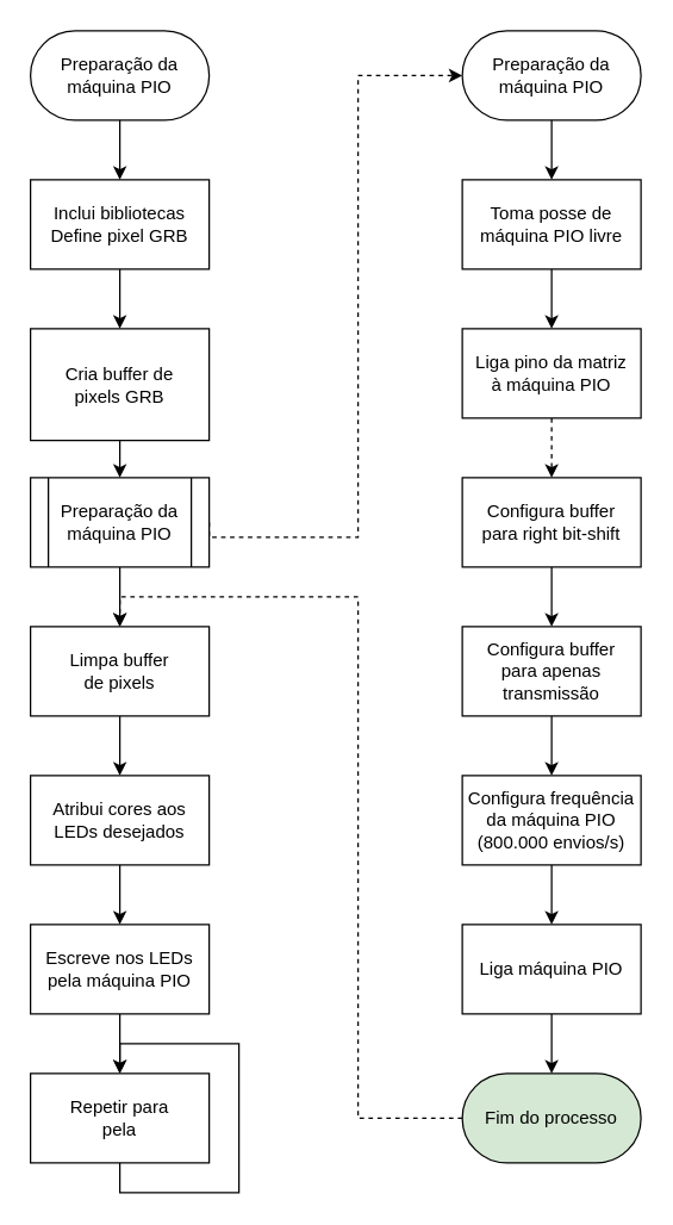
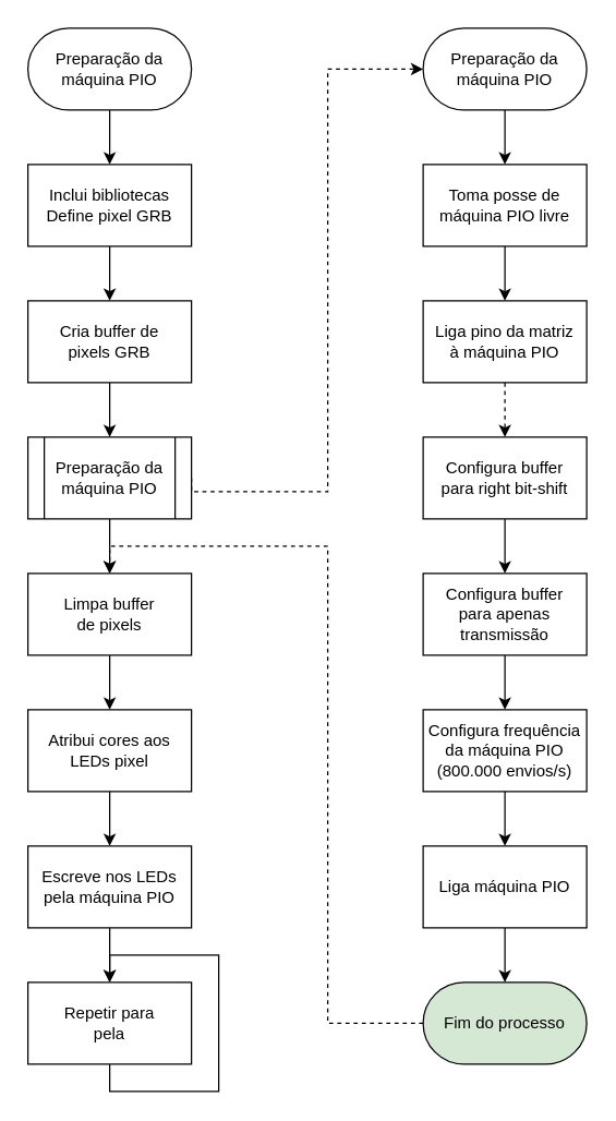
  <mxCell id="0" />
  <mxCell id="1" parent="0" />
  <mxCell id="2" style="edgeStyle=orthogonalEdgeStyle;rounded=0;orthogonalLoop=1;jettySize=auto;html=1;entryX=0.5;entryY=0;entryDx=0;entryDy=0;exitX=0.5;exitY=1;exitDx=0;exitDy=0;" edge="1" parent="1" source="34"><mxGeometry relative="1" as="geometry"><mxPoint x="80" y="80" as="sourcePoint" /><mxPoint x="80" y="120" as="targetPoint" /></mxGeometry></mxCell>
  <mxCell id="3" style="edgeStyle=orthogonalEdgeStyle;rounded=0;orthogonalLoop=1;jettySize=auto;html=1;entryX=0.5;entryY=0;entryDx=0;entryDy=0;exitX=0.5;exitY=1;exitDx=0;exitDy=0;" edge="1" parent="1" source="6" target="5"><mxGeometry relative="1" as="geometry"><mxPoint x="80" y="180" as="sourcePoint" /></mxGeometry></mxCell>
  <mxCell id="4" style="edgeStyle=orthogonalEdgeStyle;rounded=0;orthogonalLoop=1;jettySize=auto;html=1;entryX=0.5;entryY=0;entryDx=0;entryDy=0;" edge="1" parent="1" source="5"><mxGeometry relative="1" as="geometry"><mxPoint x="80" y="320" as="targetPoint" /></mxGeometry></mxCell>
- <mxCell id="5" value="&lt;div&gt;Cria buffer de&lt;/div&gt;&lt;div&gt;pixels GRB&lt;br&gt;&lt;/div&gt;" style="shape=rectangle;perimeter=parallelogramPerimeter;whiteSpace=wrap;html=1;fixedSize=1;" vertex="1" parent="1"><mxGeometry x="20" y="220" width="120" height="75" as="geometry" /></mxCell>
+ <mxCell id="5" value="&lt;div&gt;Cria buffer de&lt;/div&gt;&lt;div&gt;pixels GRB&lt;br&gt;&lt;/div&gt;" style="shape=rectangle;perimeter=parallelogramPerimeter;whiteSpace=wrap;html=1;fixedSize=1;" vertex="1" parent="1"><mxGeometry x="20" y="220" width="120" height="60" as="geometry" /></mxCell>
  <mxCell id="6" value="&lt;div&gt;Inclui bibliotecas&lt;/div&gt;&lt;div&gt;Define pixel GRB&lt;br&gt;&lt;/div&gt;" style="rounded=0;whiteSpace=wrap;html=1;" vertex="1" parent="1"><mxGeometry x="20" y="120" width="120" height="60" as="geometry" /></mxCell>
  <mxCell id="7" style="edgeStyle=orthogonalEdgeStyle;rounded=0;orthogonalLoop=1;jettySize=auto;html=1;entryX=0;entryY=0.5;entryDx=0;entryDy=0;dashed=1;exitX=1;exitY=0.5;exitDx=0;exitDy=0;" edge="1" parent="1" source="9" target="11"><mxGeometry relative="1" as="geometry"><Array as="points"><mxPoint x="240" y="360" /><mxPoint x="240" y="50" /></Array></mxGeometry></mxCell>
  <mxCell id="8" style="edgeStyle=orthogonalEdgeStyle;rounded=0;orthogonalLoop=1;jettySize=auto;html=1;" edge="1" parent="1" source="9"><mxGeometry relative="1" as="geometry"><mxPoint x="80" y="420" as="targetPoint" /></mxGeometry></mxCell>
  <mxCell id="9" value="&lt;div&gt;Preparação da&lt;/div&gt;&lt;div&gt;máquina PIO&lt;br&gt;&lt;/div&gt;" style="shape=process;whiteSpace=wrap;html=1;backgroundOutline=1;" vertex="1" parent="1"><mxGeometry x="20" y="320" width="120" height="60" as="geometry" /></mxCell>
  <mxCell id="10" style="edgeStyle=orthogonalEdgeStyle;rounded=0;orthogonalLoop=1;jettySize=auto;html=1;entryX=0.5;entryY=0;entryDx=0;entryDy=0;" edge="1" parent="1" source="11" target="13"><mxGeometry relative="1" as="geometry" /></mxCell>
  <mxCell id="11" value="&lt;div&gt;Preparação da&lt;/div&gt;&lt;div&gt;máquina PIO&lt;br&gt;&lt;/div&gt;" style="rounded=1;whiteSpace=wrap;html=1;arcSize=50;" vertex="1" parent="1"><mxGeometry x="310" y="20" width="120" height="60" as="geometry" /></mxCell>
  <mxCell id="12" style="edgeStyle=orthogonalEdgeStyle;rounded=0;orthogonalLoop=1;jettySize=auto;html=1;entryX=0.5;entryY=0;entryDx=0;entryDy=0;" edge="1" parent="1" source="13" target="15"><mxGeometry relative="1" as="geometry" /></mxCell>
  <mxCell id="13" value="&lt;div&gt;Toma posse de&lt;/div&gt;&lt;div&gt;máquina PIO livre&lt;br&gt;&lt;/div&gt;" style="rounded=0;whiteSpace=wrap;html=1;" vertex="1" parent="1"><mxGeometry x="310" y="120" width="120" height="60" as="geometry" /></mxCell>
  <mxCell id="14" style="edgeStyle=orthogonalEdgeStyle;rounded=0;orthogonalLoop=1;jettySize=auto;html=1;entryX=0.5;entryY=0;entryDx=0;entryDy=0;dashed=1;" edge="1" parent="1" source="15" target="17"><mxGeometry relative="1" as="geometry" /></mxCell>
  <mxCell id="15" value="&lt;div&gt;Liga pino da matriz&lt;/div&gt;&lt;div&gt;à máquina PIO&lt;br&gt;&lt;/div&gt;" style="rounded=0;whiteSpace=wrap;html=1;" vertex="1" parent="1"><mxGeometry x="310" y="220" width="120" height="60" as="geometry" /></mxCell>
  <mxCell id="16" style="edgeStyle=orthogonalEdgeStyle;rounded=0;orthogonalLoop=1;jettySize=auto;html=1;entryX=0.5;entryY=0;entryDx=0;entryDy=0;" edge="1" parent="1" source="17" target="19"><mxGeometry relative="1" as="geometry" /></mxCell>
  <mxCell id="17" value="&lt;div&gt;Configura buffer&lt;br&gt;&lt;/div&gt;&lt;div&gt;para right bit-shift&lt;br&gt; &lt;/div&gt;" style="rounded=0;whiteSpace=wrap;html=1;" vertex="1" parent="1"><mxGeometry x="310" y="320" width="120" height="60" as="geometry" /></mxCell>
  <mxCell id="18" style="edgeStyle=orthogonalEdgeStyle;rounded=0;orthogonalLoop=1;jettySize=auto;html=1;entryX=0.5;entryY=0;entryDx=0;entryDy=0;" edge="1" parent="1" source="19" target="21"><mxGeometry relative="1" as="geometry" /></mxCell>
  <mxCell id="19" value="&lt;div&gt;Configura buffer&lt;br&gt;&lt;/div&gt;&lt;div&gt;para apenas&lt;/div&gt;&lt;div&gt;transmissão&lt;br&gt;&lt;/div&gt;" style="rounded=0;whiteSpace=wrap;html=1;" vertex="1" parent="1"><mxGeometry x="310" y="420" width="120" height="60" as="geometry" /></mxCell>
  <mxCell id="20" style="edgeStyle=orthogonalEdgeStyle;rounded=0;orthogonalLoop=1;jettySize=auto;html=1;entryX=0.5;entryY=0;entryDx=0;entryDy=0;" edge="1" parent="1" source="21" target="23"><mxGeometry relative="1" as="geometry" /></mxCell>
  <mxCell id="21" value="&lt;div&gt;Configura frequência&lt;/div&gt;&lt;div&gt;da máquina PIO&lt;/div&gt;&lt;div&gt;(800.000 envios/s)&lt;br&gt;&lt;/div&gt;" style="rounded=0;whiteSpace=wrap;html=1;" vertex="1" parent="1"><mxGeometry x="310" y="520" width="120" height="60" as="geometry" /></mxCell>
  <mxCell id="22" style="edgeStyle=orthogonalEdgeStyle;rounded=0;orthogonalLoop=1;jettySize=auto;html=1;entryX=0.5;entryY=0;entryDx=0;entryDy=0;" edge="1" parent="1" source="23" target="25"><mxGeometry relative="1" as="geometry" /></mxCell>
  <mxCell id="23" value="&lt;div&gt;Liga máquina PIO&lt;br&gt;&lt;/div&gt;" style="rounded=0;whiteSpace=wrap;html=1;" vertex="1" parent="1"><mxGeometry x="310" y="620" width="120" height="60" as="geometry" /></mxCell>
  <mxCell id="24" style="edgeStyle=orthogonalEdgeStyle;rounded=0;orthogonalLoop=1;jettySize=auto;html=1;dashed=1;" edge="1" parent="1" source="25"><mxGeometry relative="1" as="geometry"><mxPoint x="80" y="420" as="targetPoint" /><Array as="points"><mxPoint x="240" y="750" /><mxPoint x="240" y="400" /><mxPoint x="80" y="400" /></Array></mxGeometry></mxCell>
  <mxCell id="25" value="Fim do processo" style="rounded=1;whiteSpace=wrap;html=1;arcSize=50;fillColor=#d5e8d4;" vertex="1" parent="1"><mxGeometry x="310" y="720" width="120" height="60" as="geometry" /></mxCell>
  <mxCell id="26" style="edgeStyle=orthogonalEdgeStyle;rounded=0;orthogonalLoop=1;jettySize=auto;html=1;entryX=0.5;entryY=0;entryDx=0;entryDy=0;" edge="1" parent="1" source="27" target="29"><mxGeometry relative="1" as="geometry" /></mxCell>
  <mxCell id="27" value="&lt;div&gt;Limpa buffer&lt;/div&gt;&lt;div&gt;de pixels&lt;/div&gt;" style="rounded=0;whiteSpace=wrap;html=1;" vertex="1" parent="1"><mxGeometry x="20" y="420" width="120" height="60" as="geometry" /></mxCell>
  <mxCell id="28" style="edgeStyle=orthogonalEdgeStyle;rounded=0;orthogonalLoop=1;jettySize=auto;html=1;entryX=0.5;entryY=0;entryDx=0;entryDy=0;" edge="1" parent="1" source="29" target="31"><mxGeometry relative="1" as="geometry" /></mxCell>
- <mxCell id="29" value="&lt;div&gt;Atribui cores aos&lt;/div&gt;&lt;div&gt;LEDs desejados&lt;br&gt;&lt;/div&gt;" style="rounded=0;whiteSpace=wrap;html=1;" vertex="1" parent="1"><mxGeometry x="20" y="520" width="120" height="60" as="geometry" /></mxCell>
+ <mxCell id="29" value="&lt;div&gt;Atribui cores aos&lt;/div&gt;&lt;div&gt;LEDs pixel&lt;br&gt;&lt;/div&gt;" style="rounded=0;whiteSpace=wrap;html=1;" vertex="1" parent="1"><mxGeometry x="20" y="520" width="120" height="60" as="geometry" /></mxCell>
  <mxCell id="30" style="edgeStyle=orthogonalEdgeStyle;rounded=0;orthogonalLoop=1;jettySize=auto;html=1;entryX=0.5;entryY=0;entryDx=0;entryDy=0;" edge="1" parent="1" source="31" target="33"><mxGeometry relative="1" as="geometry" /></mxCell>
  <mxCell id="31" value="&lt;div&gt;Escreve nos LEDs&lt;/div&gt;&lt;div&gt;pela máquina PIO&lt;br&gt;&lt;/div&gt;" style="rounded=0;whiteSpace=wrap;html=1;" vertex="1" parent="1"><mxGeometry x="20" y="620" width="120" height="60" as="geometry" /></mxCell>
  <mxCell id="32" style="edgeStyle=orthogonalEdgeStyle;rounded=0;orthogonalLoop=1;jettySize=auto;html=1;exitX=0.5;exitY=1;exitDx=0;exitDy=0;entryX=0.5;entryY=0;entryDx=0;entryDy=0;" edge="1" parent="1" source="33" target="33"><mxGeometry relative="1" as="geometry"><mxPoint x="80" y="700" as="targetPoint" /><Array as="points"><mxPoint x="80" y="800" /><mxPoint x="160" y="800" /><mxPoint x="160" y="700" /><mxPoint x="80" y="700" /></Array></mxGeometry></mxCell>
  <mxCell id="33" value="&lt;div&gt;Repetir para&lt;/div&gt;&lt;div&gt;pela&lt;br&gt;&lt;/div&gt;" style="rounded=0;whiteSpace=wrap;html=1;" vertex="1" parent="1"><mxGeometry x="20" y="720" width="120" height="60" as="geometry" /></mxCell>
  <mxCell id="34" value="&lt;div&gt;Preparação da&lt;/div&gt;&lt;div&gt;máquina PIO&lt;br&gt;&lt;/div&gt;" style="rounded=1;whiteSpace=wrap;html=1;arcSize=50;" vertex="1" parent="1"><mxGeometry x="20" y="20" width="120" height="60" as="geometry" /></mxCell>
